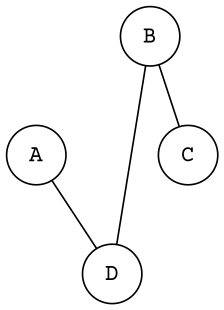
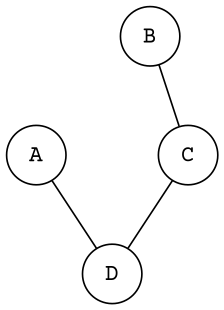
  graph {
    fontname="Courier Prime"
    node [fontname="Courier Prime" shape=circle]
    edge [fontname="Courier Prime"]
    A
    D
    B
    C
    A -- D
-   B -- D
+   C -- D
    B -- C
  }
